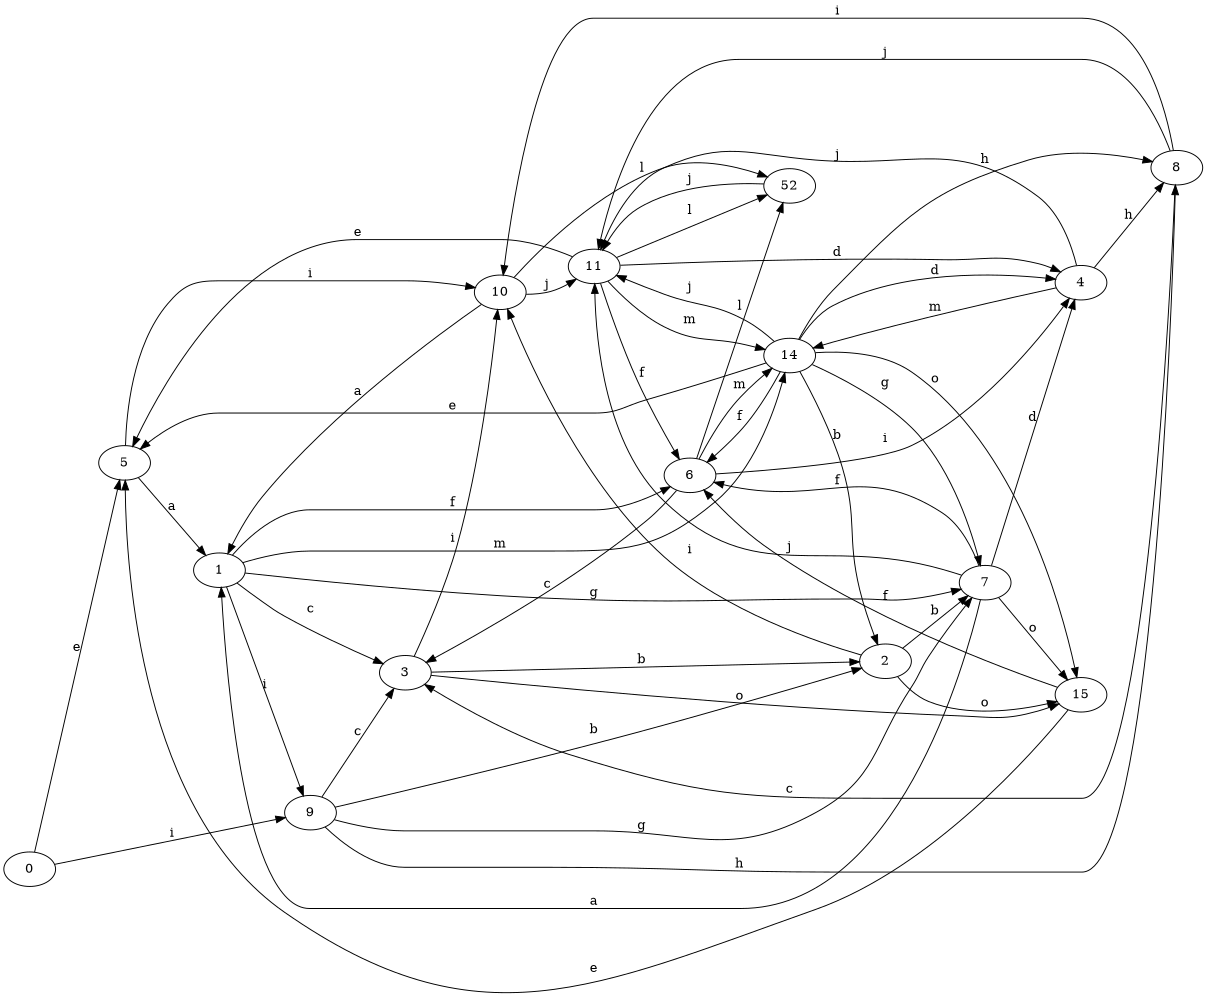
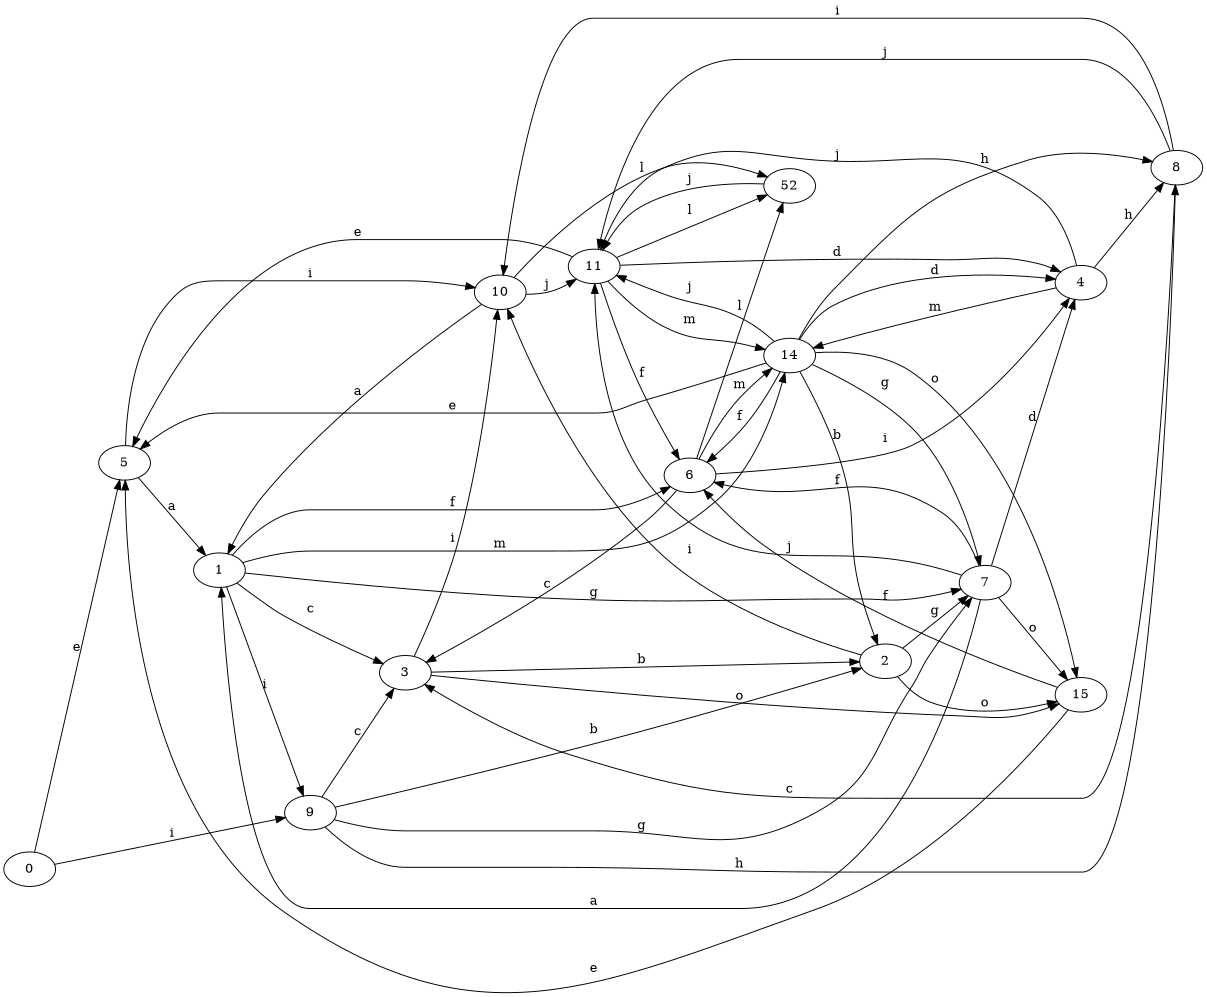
  strict digraph {
    rankdir=LR
    0
    5
    9
    1
    10
    3
    7
    2
    8
    6
    14
    15
    4
    n14 [label=52]
    11
    0 -> 5 [label=e]
    0 -> 9 [label=i]
    5 -> 1 [label=a]
    5 -> 10 [label=i]
    9 -> 3 [label=c]
    9 -> 7 [label=g]
    9 -> 2 [label=b]
    9 -> 8 [label=h]
    1 -> 9 [label=i]
    1 -> 3 [label=c]
    1 -> 7 [label=g]
    1 -> 6 [label=f]
    1 -> 14 [label=m]
    10 -> 1 [label=a]
    10 -> n14 [label=l]
    10 -> 11 [label=j]
    3 -> 10 [label=i]
    3 -> 2 [label=b]
    3 -> 15 [label=o]
    7 -> 1 [label=a]
    7 -> 6 [label=f]
    7 -> 15 [label=o]
    7 -> 4 [label=d]
    7 -> 11 [label=j]
    2 -> 10 [label=i]
-   2 -> 7 [label=b]
+   2 -> 7 [label=g]
    2 -> 15 [label=o]
    8 -> 10 [label=i]
    8 -> 3 [label=c]
    8 -> 11 [label=j]
    6 -> 3 [label=c]
    6 -> 14 [label=m]
    6 -> 4 [label=i]
    6 -> n14 [label=l]
    14 -> 5 [label=e]
    14 -> 7 [label=g]
    14 -> 2 [label=b]
    14 -> 8 [label=h]
    14 -> 6 [label=f]
    14 -> 15 [label=o]
    14 -> 4 [label=d]
    14 -> 11 [label=j]
    15 -> 5 [label=e]
    15 -> 6 [label=f]
    4 -> 8 [label=h]
    4 -> 14 [label=m]
    4 -> 11 [label=j]
    n14 -> 11 [label=j]
    11 -> 5 [label=e]
    11 -> 6 [label=f]
    11 -> 14 [label=m]
    11 -> 4 [label=d]
    11 -> n14 [label=l]
  }
